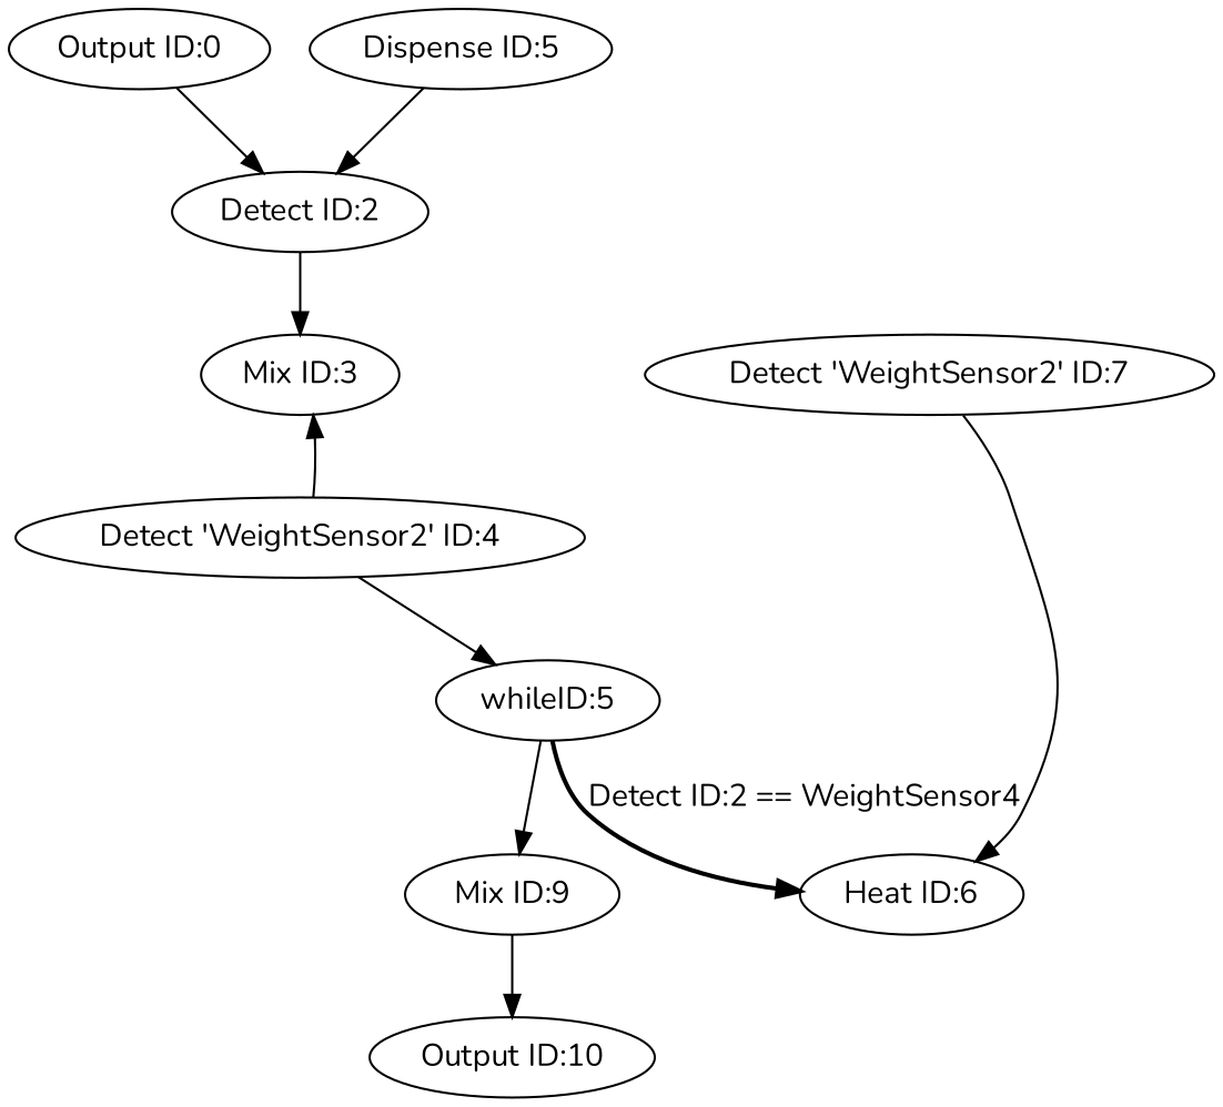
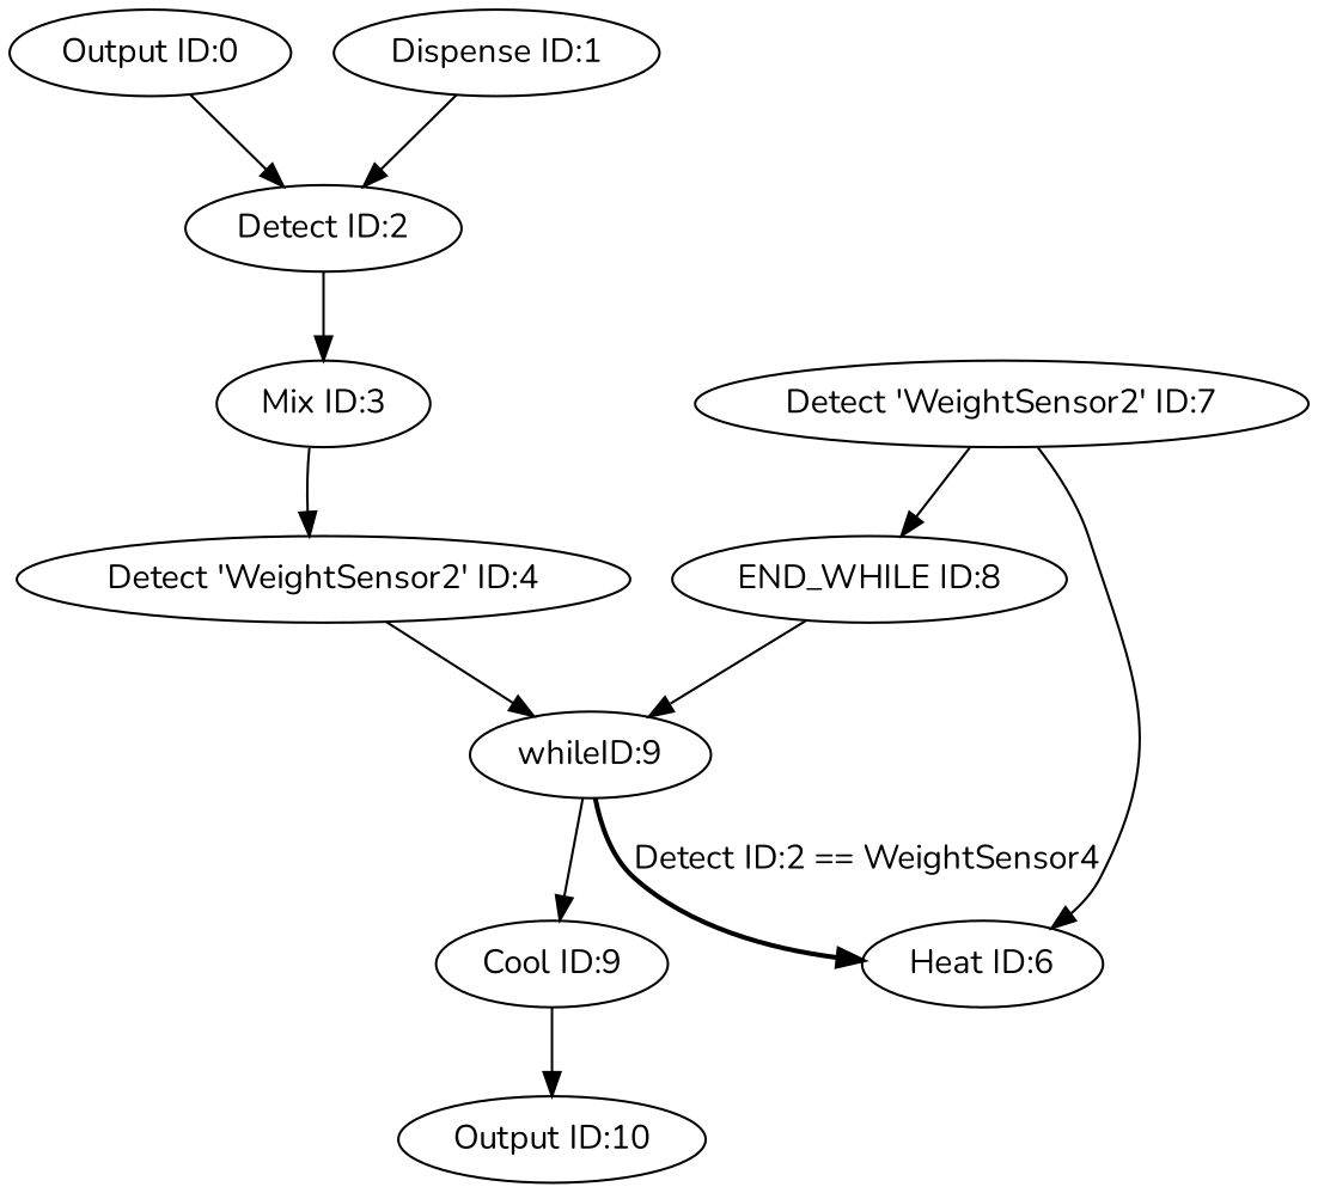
  digraph {
    fontname=Nunito
    node [fontname=Nunito]
    edge [fontname=Nunito]
    n1 [label="Output ID:0"]
    n2 [label="Detect ID:2"]
    n3 [label="Mix ID:3"]
-   n4 [label="Dispense ID:5"]
+   n4 [label="Dispense ID:1"]
    n5 [label="Detect 'WeightSensor2' ID:4"]
-   n6 [label="whileID:5"]
+   n6 [label="whileID:9"]
    n7 [label="Heat ID:6"]
-   n8 [label="Mix ID:9"]
+   n8 [label="Cool ID:9"]
    n9 [label="Output ID:10"]
    n10 [label="Detect 'WeightSensor2' ID:7"]
+   n11 [label="END_WHILE ID:8"]
    n1 -> n2
    n2 -> n3
-   n5 -> n3
+   n3 -> n5
    n4 -> n2
    n5 -> n6
    n6 -> n7 [label="Detect ID:2 == WeightSensor4" style=bold]
    n6 -> n8
    n8 -> n9
    n10 -> n7
+   n10 -> n11
+   n11 -> n6
  }
